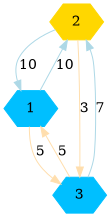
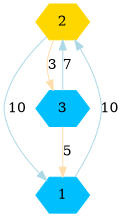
  digraph {
    node [color=deepskyblue1 shape=hexagon style=filled]
    edge [color=lightblue]
    2 [color=gold1]
    1
    3
    2 -> 1 [label=10]
    2 -> 3 [color=navajowhite label=3]
    1 -> 2 [label=10]
-   1 -> 3 [color=navajowhite label=5]
    3 -> 2 [label=7]
    3 -> 1 [color=navajowhite label=5]
  }
